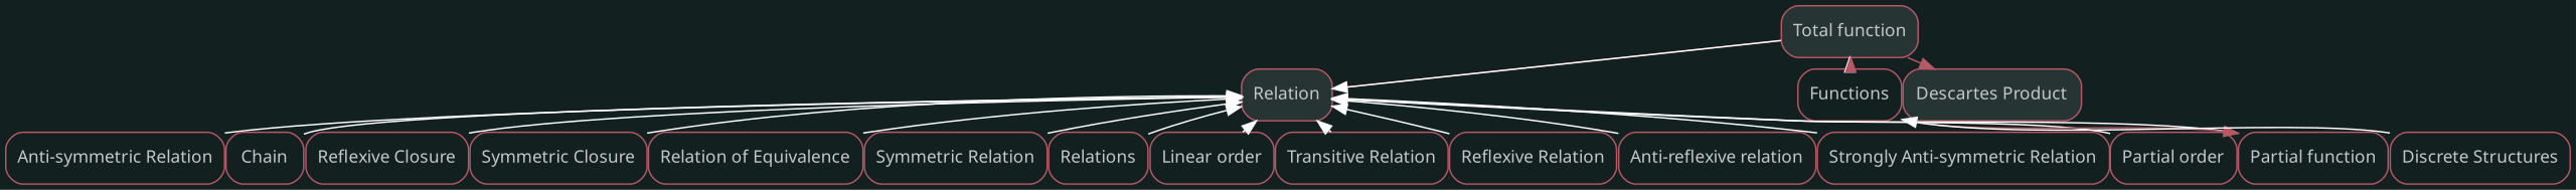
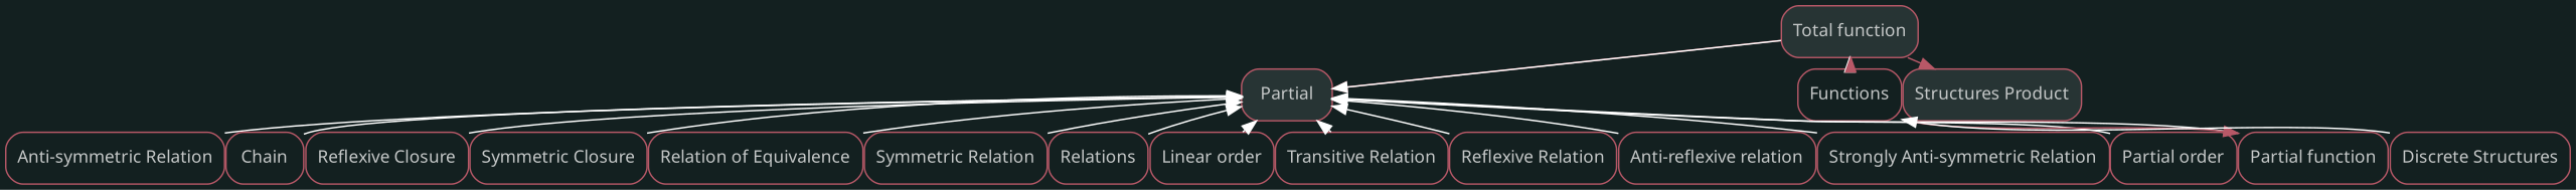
  digraph {
    bgcolor="#132020"
    nodesep=0
    rankdir=TB
    ranksep=0
    node [color="#b75867" fillcolor="#FFFFFF" fontcolor="#c4c7c7" fontname=sans fontsize="12px" labelfontname=sans shape=rectangle style=rounded]
    edge [color="#FFFFFF" dir=back]
    n1 [fillcolor="#273434" label="Total function" style="rounded,filled"]
-   n2 [fillcolor="#273434" label=Relation style="rounded,filled"]
+   n2 [fillcolor="#273434" label=Partial style="rounded,filled"]
    n3 [label=Functions]
-   n4 [fillcolor="#273434" label="Descartes Product" style="rounded,filled"]
+   n4 [fillcolor="#273434" label="Structures Product" style="rounded,filled"]
    n5 [label="Anti-symmetric Relation"]
    n6 [label=Chain]
    n7 [label="Reflexive Closure"]
    n8 [label="Symmetric Closure"]
    n9 [label="Relation of Equivalence"]
    n10 [label="Symmetric Relation"]
    n11 [label="Partial function"]
    n12 [label=Relations]
    n13 [label="Linear order"]
    n14 [label="Transitive Relation"]
    n15 [label="Reflexive Relation"]
    n16 [label="Anti-reflexive relation"]
    n17 [label="Strongly Anti-symmetric Relation"]
    n18 [label="Partial order"]
    n19 [label="Discrete Structures"]
    subgraph sub_1 {
      n1
      n2
    }
    subgraph sub_2 {
      n1
      n3
    }
    subgraph sub_3 {
      n2
      n4
    }
    subgraph sub_4 {
      n1
      n2
      n5
      n6
      n7
      n8
      n9
      n10
      n11
      n12
      n13
      n14
      n15
      n16
      n17
      n18
    }
    subgraph sub_5 {
      n1
      n3
      n11
    }
    subgraph sub_6 {
      n3
      n19
    }
    n1 -> n2 [color="#b75867" dir=""]
    n1 -> n3
    n1 -> n4 [color="#b75867" dir=""]
    n2 -> n1
    n2 -> n5
    n2 -> n6
    n2 -> n7
    n2 -> n8
    n2 -> n9
    n2 -> n10
    n2 -> n11
    n2 -> n12
    n2 -> n13
    n2 -> n14
    n2 -> n15
    n2 -> n16
    n2 -> n17
    n2 -> n18
    n3 -> n1 [color="#b75867" dir=""]
    n3 -> n11 [color="#b75867" dir=""]
    n3 -> n19
  }
